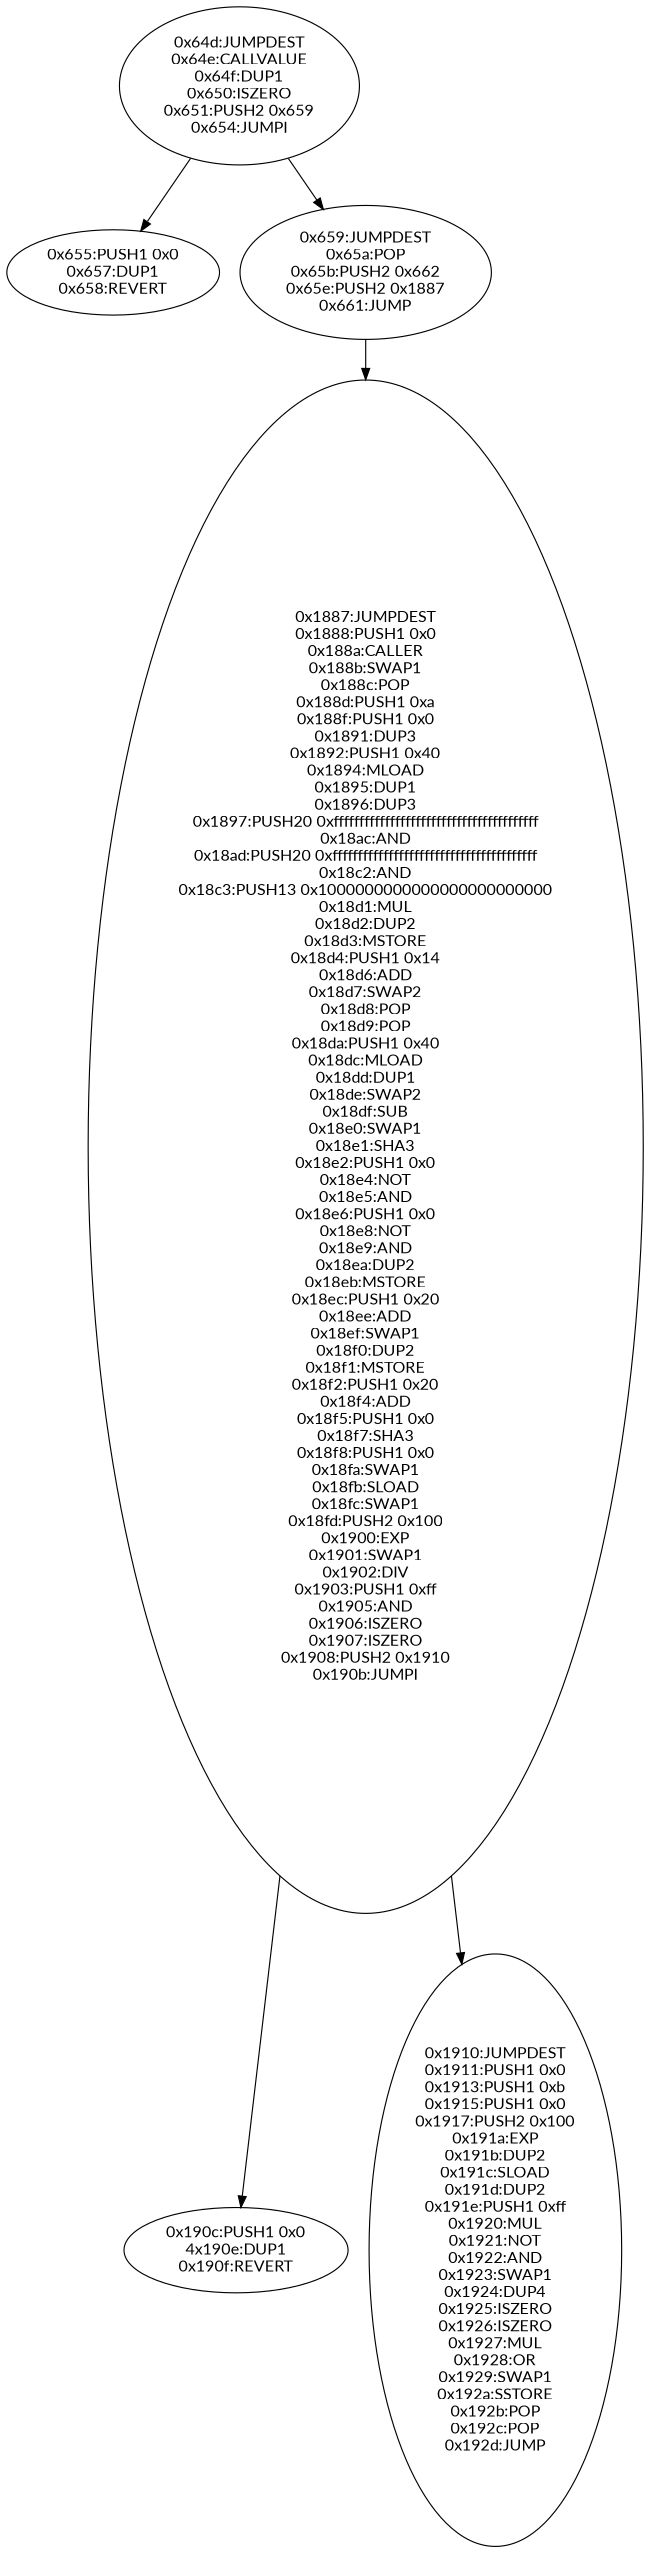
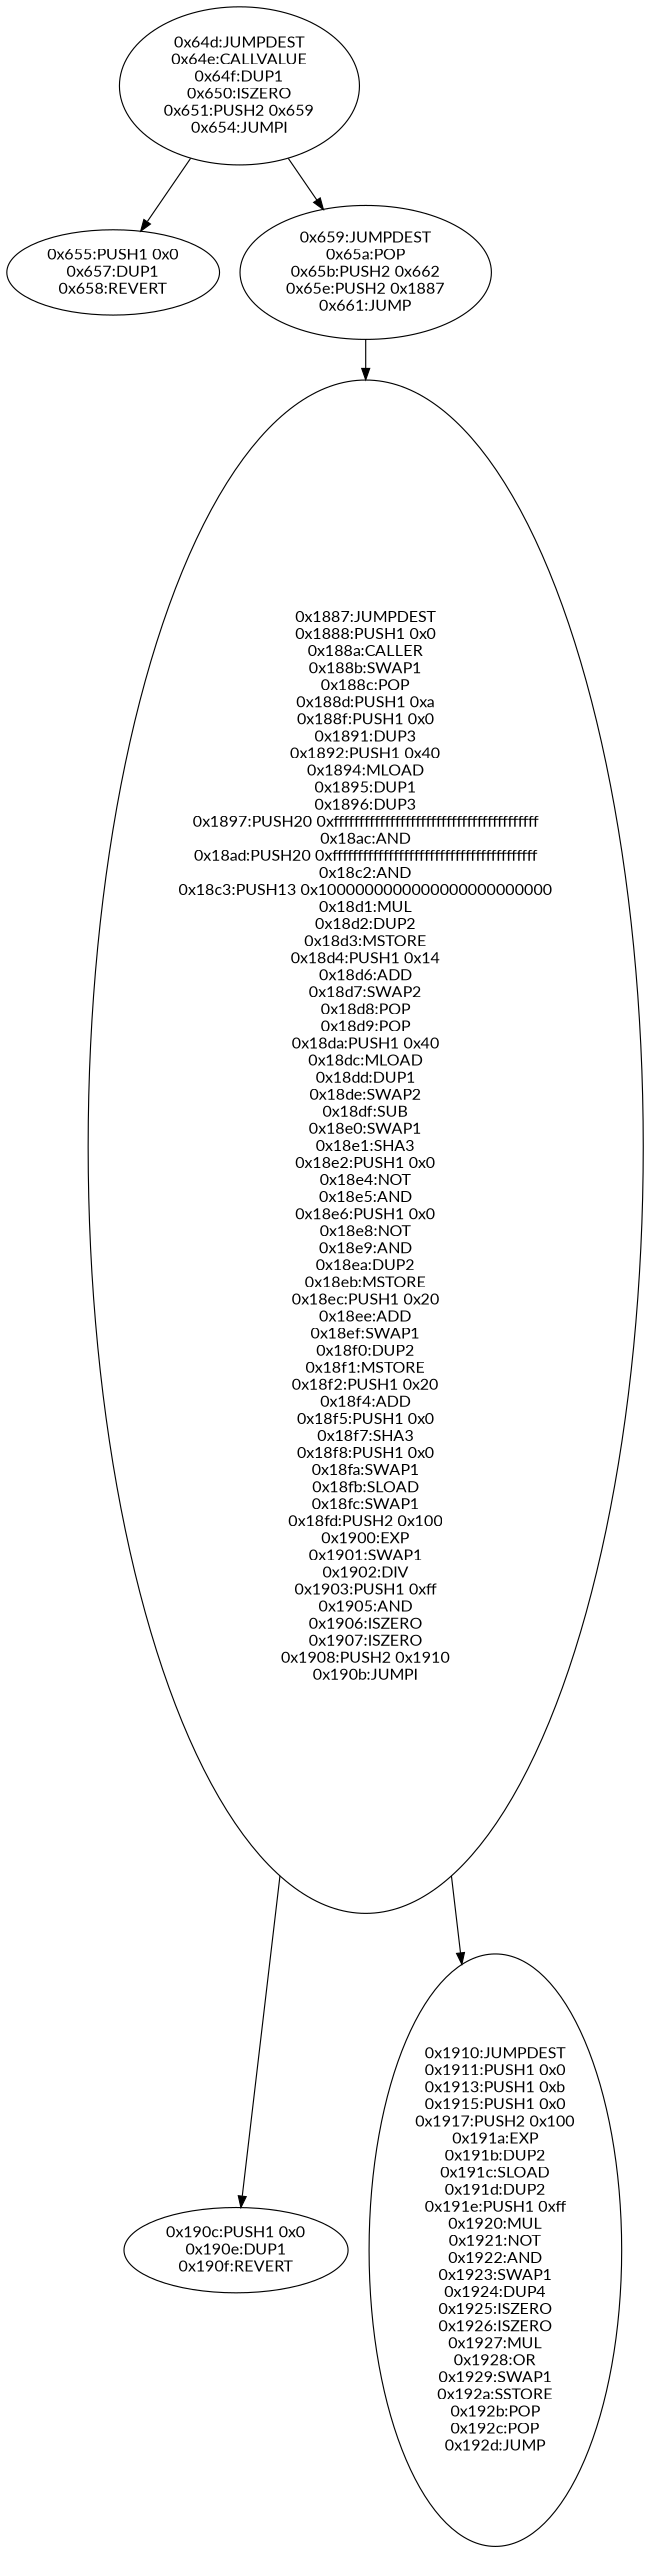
  digraph {
    fontname=Lato
    node [fontname=Lato]
    edge [fontname=Lato]
    n1 [label="0x64d:JUMPDEST\n0x64e:CALLVALUE\n0x64f:DUP1\n0x650:ISZERO\n0x651:PUSH2 0x659\n0x654:JUMPI"]
    n2 [label="0x655:PUSH1 0x0\n0x657:DUP1\n0x658:REVERT"]
    n3 [label="0x659:JUMPDEST\n0x65a:POP\n0x65b:PUSH2 0x662\n0x65e:PUSH2 0x1887\n0x661:JUMP"]
    n4 [label="0x1887:JUMPDEST\n0x1888:PUSH1 0x0\n0x188a:CALLER\n0x188b:SWAP1\n0x188c:POP\n0x188d:PUSH1 0xa\n0x188f:PUSH1 0x0\n0x1891:DUP3\n0x1892:PUSH1 0x40\n0x1894:MLOAD\n0x1895:DUP1\n0x1896:DUP3\n0x1897:PUSH20 0xffffffffffffffffffffffffffffffffffffffff\n0x18ac:AND\n0x18ad:PUSH20 0xffffffffffffffffffffffffffffffffffffffff\n0x18c2:AND\n0x18c3:PUSH13 0x1000000000000000000000000\n0x18d1:MUL\n0x18d2:DUP2\n0x18d3:MSTORE\n0x18d4:PUSH1 0x14\n0x18d6:ADD\n0x18d7:SWAP2\n0x18d8:POP\n0x18d9:POP\n0x18da:PUSH1 0x40\n0x18dc:MLOAD\n0x18dd:DUP1\n0x18de:SWAP2\n0x18df:SUB\n0x18e0:SWAP1\n0x18e1:SHA3\n0x18e2:PUSH1 0x0\n0x18e4:NOT\n0x18e5:AND\n0x18e6:PUSH1 0x0\n0x18e8:NOT\n0x18e9:AND\n0x18ea:DUP2\n0x18eb:MSTORE\n0x18ec:PUSH1 0x20\n0x18ee:ADD\n0x18ef:SWAP1\n0x18f0:DUP2\n0x18f1:MSTORE\n0x18f2:PUSH1 0x20\n0x18f4:ADD\n0x18f5:PUSH1 0x0\n0x18f7:SHA3\n0x18f8:PUSH1 0x0\n0x18fa:SWAP1\n0x18fb:SLOAD\n0x18fc:SWAP1\n0x18fd:PUSH2 0x100\n0x1900:EXP\n0x1901:SWAP1\n0x1902:DIV\n0x1903:PUSH1 0xff\n0x1905:AND\n0x1906:ISZERO\n0x1907:ISZERO\n0x1908:PUSH2 0x1910\n0x190b:JUMPI"]
-   n5 [label="0x190c:PUSH1 0x0\n4x190e:DUP1\n0x190f:REVERT"]
+   n5 [label="0x190c:PUSH1 0x0\n0x190e:DUP1\n0x190f:REVERT"]
    n6 [label="0x1910:JUMPDEST\n0x1911:PUSH1 0x0\n0x1913:PUSH1 0xb\n0x1915:PUSH1 0x0\n0x1917:PUSH2 0x100\n0x191a:EXP\n0x191b:DUP2\n0x191c:SLOAD\n0x191d:DUP2\n0x191e:PUSH1 0xff\n0x1920:MUL\n0x1921:NOT\n0x1922:AND\n0x1923:SWAP1\n0x1924:DUP4\n0x1925:ISZERO\n0x1926:ISZERO\n0x1927:MUL\n0x1928:OR\n0x1929:SWAP1\n0x192a:SSTORE\n0x192b:POP\n0x192c:POP\n0x192d:JUMP"]
    n1 -> n2
    n1 -> n3
    n3 -> n4
    n4 -> n5
    n4 -> n6
  }
